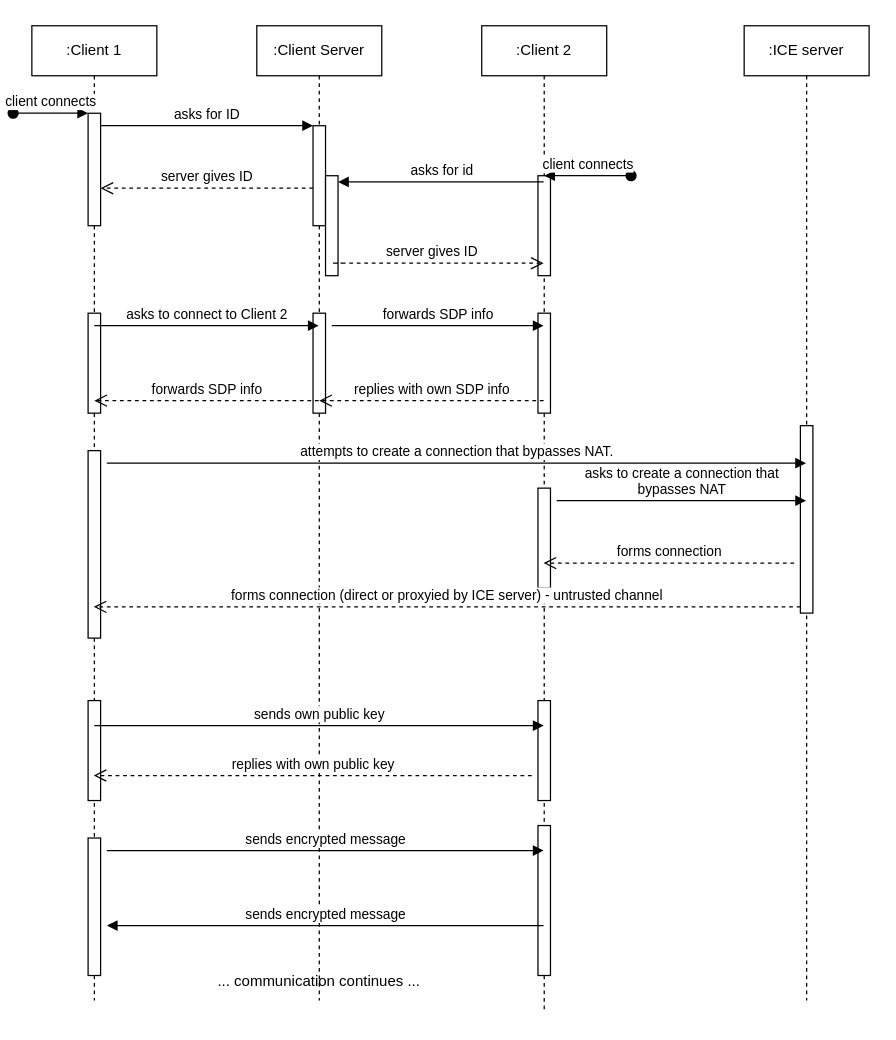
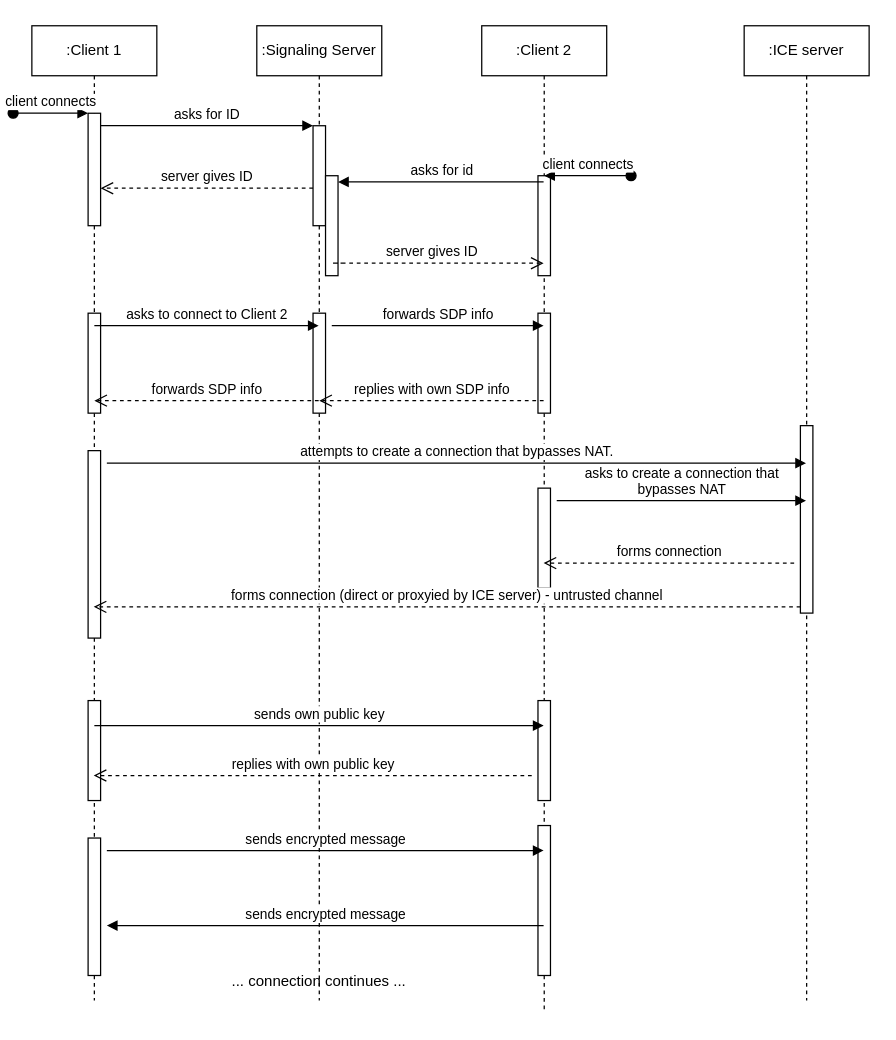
  <mxCell id="0" />
  <mxCell id="1" parent="0" />
  <mxCell id="2" value=":Client 1" style="shape=umlLifeline;perimeter=lifelinePerimeter;whiteSpace=wrap;html=1;container=0;dropTarget=0;collapsible=0;recursiveResize=0;outlineConnect=0;portConstraint=eastwest;newEdgeStyle={&quot;edgeStyle&quot;:&quot;elbowEdgeStyle&quot;,&quot;elbow&quot;:&quot;vertical&quot;,&quot;curved&quot;:0,&quot;rounded&quot;:0};" vertex="1" parent="1"><mxGeometry x="20" y="20" width="100" height="780" as="geometry" /></mxCell>
  <mxCell id="3" value="" style="html=1;points=[];perimeter=orthogonalPerimeter;outlineConnect=0;targetShapes=umlLifeline;portConstraint=eastwest;newEdgeStyle={&quot;edgeStyle&quot;:&quot;elbowEdgeStyle&quot;,&quot;elbow&quot;:&quot;vertical&quot;,&quot;curved&quot;:0,&quot;rounded&quot;:0};" vertex="1" parent="2"><mxGeometry x="45" y="70" width="10" height="90" as="geometry" /></mxCell>
  <mxCell id="4" value="client connects" style="html=1;verticalAlign=bottom;startArrow=oval;endArrow=block;startSize=8;edgeStyle=elbowEdgeStyle;elbow=vertical;curved=0;rounded=0;" edge="1" parent="2" target="3"><mxGeometry relative="1" as="geometry"><mxPoint x="-15" y="70" as="sourcePoint" /></mxGeometry></mxCell>
  <mxCell id="5" value="" style="html=1;points=[[0,0,0,0,5],[0,1,0,0,-5],[1,0,0,0,5],[1,1,0,0,-5]];perimeter=orthogonalPerimeter;outlineConnect=0;targetShapes=umlLifeline;portConstraint=eastwest;newEdgeStyle={&quot;curved&quot;:0,&quot;rounded&quot;:0};" vertex="1" parent="2"><mxGeometry x="45" y="230" width="10" height="80" as="geometry" /></mxCell>
  <mxCell id="6" value="" style="html=1;points=[[0,0,0,0,5],[0,1,0,0,-5],[1,0,0,0,5],[1,1,0,0,-5]];perimeter=orthogonalPerimeter;outlineConnect=0;targetShapes=umlLifeline;portConstraint=eastwest;newEdgeStyle={&quot;curved&quot;:0,&quot;rounded&quot;:0};" vertex="1" parent="2"><mxGeometry x="45" y="340" width="10" height="150" as="geometry" /></mxCell>
  <mxCell id="7" value="" style="html=1;points=[[0,0,0,0,5],[0,1,0,0,-5],[1,0,0,0,5],[1,1,0,0,-5]];perimeter=orthogonalPerimeter;outlineConnect=0;targetShapes=umlLifeline;portConstraint=eastwest;newEdgeStyle={&quot;curved&quot;:0,&quot;rounded&quot;:0};" vertex="1" parent="2"><mxGeometry x="45" y="540" width="10" height="80" as="geometry" /></mxCell>
  <mxCell id="8" value="" style="html=1;points=[[0,0,0,0,5],[0,1,0,0,-5],[1,0,0,0,5],[1,1,0,0,-5]];perimeter=orthogonalPerimeter;outlineConnect=0;targetShapes=umlLifeline;portConstraint=eastwest;newEdgeStyle={&quot;curved&quot;:0,&quot;rounded&quot;:0};" vertex="1" parent="2"><mxGeometry x="45" y="650" width="10" height="110" as="geometry" /></mxCell>
- <mxCell id="9" value=":Client Server" style="shape=umlLifeline;perimeter=lifelinePerimeter;whiteSpace=wrap;html=1;container=0;dropTarget=0;collapsible=0;recursiveResize=0;outlineConnect=0;portConstraint=eastwest;newEdgeStyle={&quot;edgeStyle&quot;:&quot;elbowEdgeStyle&quot;,&quot;elbow&quot;:&quot;vertical&quot;,&quot;curved&quot;:0,&quot;rounded&quot;:0};" vertex="1" parent="1"><mxGeometry x="200" y="20" width="100" height="780" as="geometry" /></mxCell>
+ <mxCell id="9" value=":Signaling Server" style="shape=umlLifeline;perimeter=lifelinePerimeter;whiteSpace=wrap;html=1;container=0;dropTarget=0;collapsible=0;recursiveResize=0;outlineConnect=0;portConstraint=eastwest;newEdgeStyle={&quot;edgeStyle&quot;:&quot;elbowEdgeStyle&quot;,&quot;elbow&quot;:&quot;vertical&quot;,&quot;curved&quot;:0,&quot;rounded&quot;:0};" vertex="1" parent="1"><mxGeometry x="200" y="20" width="100" height="780" as="geometry" /></mxCell>
  <mxCell id="10" value="" style="html=1;points=[];perimeter=orthogonalPerimeter;outlineConnect=0;targetShapes=umlLifeline;portConstraint=eastwest;newEdgeStyle={&quot;edgeStyle&quot;:&quot;elbowEdgeStyle&quot;,&quot;elbow&quot;:&quot;vertical&quot;,&quot;curved&quot;:0,&quot;rounded&quot;:0};" vertex="1" parent="9"><mxGeometry x="45" y="80" width="10" height="80" as="geometry" /></mxCell>
  <mxCell id="11" value="" style="html=1;points=[[0,0,0,0,5],[0,1,0,0,-5],[1,0,0,0,5],[1,1,0,0,-5]];perimeter=orthogonalPerimeter;outlineConnect=0;targetShapes=umlLifeline;portConstraint=eastwest;newEdgeStyle={&quot;curved&quot;:0,&quot;rounded&quot;:0};" vertex="1" parent="9"><mxGeometry x="55" y="120" width="10" height="80" as="geometry" /></mxCell>
  <mxCell id="12" value="" style="html=1;points=[[0,0,0,0,5],[0,1,0,0,-5],[1,0,0,0,5],[1,1,0,0,-5]];perimeter=orthogonalPerimeter;outlineConnect=0;targetShapes=umlLifeline;portConstraint=eastwest;newEdgeStyle={&quot;curved&quot;:0,&quot;rounded&quot;:0};" vertex="1" parent="9"><mxGeometry x="45" y="230" width="10" height="80" as="geometry" /></mxCell>
  <mxCell id="13" value="asks for ID" style="html=1;verticalAlign=bottom;endArrow=block;edgeStyle=elbowEdgeStyle;elbow=vertical;curved=0;rounded=0;" edge="1" parent="1" source="3" target="10"><mxGeometry relative="1" as="geometry"><mxPoint x="175" y="110" as="sourcePoint" /><Array as="points"><mxPoint x="160" y="100" /></Array></mxGeometry></mxCell>
  <mxCell id="14" value="server gives ID" style="html=1;verticalAlign=bottom;endArrow=open;dashed=1;endSize=8;edgeStyle=elbowEdgeStyle;elbow=vertical;curved=0;rounded=0;" edge="1" parent="1" source="10" target="3"><mxGeometry relative="1" as="geometry"><mxPoint x="175" y="185" as="targetPoint" /><Array as="points"><mxPoint x="150" y="150" /><mxPoint x="170" y="260" /></Array></mxGeometry></mxCell>
  <mxCell id="15" value=":Client 2" style="shape=umlLifeline;perimeter=lifelinePerimeter;whiteSpace=wrap;html=1;container=0;dropTarget=0;collapsible=0;recursiveResize=0;outlineConnect=0;portConstraint=eastwest;newEdgeStyle={&quot;edgeStyle&quot;:&quot;elbowEdgeStyle&quot;,&quot;elbow&quot;:&quot;vertical&quot;,&quot;curved&quot;:0,&quot;rounded&quot;:0};" vertex="1" parent="1"><mxGeometry x="380" y="20" width="100" height="790" as="geometry" /></mxCell>
  <mxCell id="16" value="" style="html=1;points=[[0,0,0,0,5],[0,1,0,0,-5],[1,0,0,0,5],[1,1,0,0,-5]];perimeter=orthogonalPerimeter;outlineConnect=0;targetShapes=umlLifeline;portConstraint=eastwest;newEdgeStyle={&quot;curved&quot;:0,&quot;rounded&quot;:0};" vertex="1" parent="15"><mxGeometry x="45" y="120" width="10" height="80" as="geometry" /></mxCell>
  <mxCell id="17" value="" style="html=1;points=[[0,0,0,0,5],[0,1,0,0,-5],[1,0,0,0,5],[1,1,0,0,-5]];perimeter=orthogonalPerimeter;outlineConnect=0;targetShapes=umlLifeline;portConstraint=eastwest;newEdgeStyle={&quot;curved&quot;:0,&quot;rounded&quot;:0};" vertex="1" parent="15"><mxGeometry x="45" y="230" width="10" height="80" as="geometry" /></mxCell>
  <mxCell id="18" value="" style="html=1;points=[[0,0,0,0,5],[0,1,0,0,-5],[1,0,0,0,5],[1,1,0,0,-5]];perimeter=orthogonalPerimeter;outlineConnect=0;targetShapes=umlLifeline;portConstraint=eastwest;newEdgeStyle={&quot;curved&quot;:0,&quot;rounded&quot;:0};" vertex="1" parent="15"><mxGeometry x="45" y="370" width="10" height="80" as="geometry" /></mxCell>
  <mxCell id="19" value="" style="html=1;points=[[0,0,0,0,5],[0,1,0,0,-5],[1,0,0,0,5],[1,1,0,0,-5]];perimeter=orthogonalPerimeter;outlineConnect=0;targetShapes=umlLifeline;portConstraint=eastwest;newEdgeStyle={&quot;curved&quot;:0,&quot;rounded&quot;:0};" vertex="1" parent="15"><mxGeometry x="45" y="540" width="10" height="80" as="geometry" /></mxCell>
  <mxCell id="20" value="" style="html=1;points=[[0,0,0,0,5],[0,1,0,0,-5],[1,0,0,0,5],[1,1,0,0,-5]];perimeter=orthogonalPerimeter;outlineConnect=0;targetShapes=umlLifeline;portConstraint=eastwest;newEdgeStyle={&quot;curved&quot;:0,&quot;rounded&quot;:0};" vertex="1" parent="15"><mxGeometry x="45" y="640" width="10" height="120" as="geometry" /></mxCell>
  <mxCell id="21" value="client connects" style="html=1;verticalAlign=bottom;startArrow=oval;startFill=1;endArrow=block;startSize=8;curved=0;rounded=0;" edge="1" parent="1"><mxGeometry width="60" relative="1" as="geometry"><mxPoint x="499.5" y="140" as="sourcePoint" /><mxPoint x="430" y="140" as="targetPoint" /></mxGeometry></mxCell>
  <mxCell id="22" value="asks for id" style="html=1;verticalAlign=bottom;endArrow=block;curved=0;rounded=0;entryX=1;entryY=0;entryDx=0;entryDy=5;entryPerimeter=0;" edge="1" parent="1" source="15" target="11"><mxGeometry width="80" relative="1" as="geometry"><mxPoint x="310" y="150" as="sourcePoint" /><mxPoint x="390" y="150" as="targetPoint" /></mxGeometry></mxCell>
  <mxCell id="23" value="server gives ID" style="html=1;verticalAlign=bottom;endArrow=open;dashed=1;endSize=8;edgeStyle=elbowEdgeStyle;elbow=vertical;curved=0;rounded=0;" edge="1" parent="1" target="15"><mxGeometry relative="1" as="geometry"><mxPoint x="100" y="220" as="targetPoint" /><Array as="points"><mxPoint x="260" y="210" /><mxPoint x="195" y="330" /></Array><mxPoint x="270" y="210" as="sourcePoint" /></mxGeometry></mxCell>
  <mxCell id="24" value="asks to connect to Client 2" style="html=1;verticalAlign=bottom;endArrow=block;curved=0;rounded=0;" edge="1" parent="1" target="9"><mxGeometry width="80" relative="1" as="geometry"><mxPoint x="70" y="260" as="sourcePoint" /><mxPoint x="150" y="260" as="targetPoint" /></mxGeometry></mxCell>
  <mxCell id="25" value="forwards SDP info" style="html=1;verticalAlign=bottom;endArrow=block;curved=0;rounded=0;" edge="1" parent="1" target="15"><mxGeometry width="80" relative="1" as="geometry"><mxPoint x="260" y="260" as="sourcePoint" /><mxPoint x="340" y="260" as="targetPoint" /></mxGeometry></mxCell>
  <mxCell id="26" value="replies with own SDP info" style="html=1;verticalAlign=bottom;endArrow=open;dashed=1;endSize=8;curved=0;rounded=0;" edge="1" parent="1" source="15"><mxGeometry relative="1" as="geometry"><mxPoint x="330" y="320" as="sourcePoint" /><mxPoint x="250" y="320" as="targetPoint" /></mxGeometry></mxCell>
  <mxCell id="27" value="forwards SDP info" style="html=1;verticalAlign=bottom;endArrow=open;dashed=1;endSize=8;curved=0;rounded=0;" edge="1" parent="1" source="9"><mxGeometry relative="1" as="geometry"><mxPoint x="150" y="320" as="sourcePoint" /><mxPoint x="70" y="320" as="targetPoint" /></mxGeometry></mxCell>
  <mxCell id="28" value=":ICE server" style="shape=umlLifeline;perimeter=lifelinePerimeter;whiteSpace=wrap;html=1;container=0;dropTarget=0;collapsible=0;recursiveResize=0;outlineConnect=0;portConstraint=eastwest;newEdgeStyle={&quot;edgeStyle&quot;:&quot;elbowEdgeStyle&quot;,&quot;elbow&quot;:&quot;vertical&quot;,&quot;curved&quot;:0,&quot;rounded&quot;:0};" vertex="1" parent="1"><mxGeometry x="590" y="20" width="100" height="780" as="geometry" /></mxCell>
  <mxCell id="29" value="" style="html=1;points=[[0,0,0,0,5],[0,1,0,0,-5],[1,0,0,0,5],[1,1,0,0,-5]];perimeter=orthogonalPerimeter;outlineConnect=0;targetShapes=umlLifeline;portConstraint=eastwest;newEdgeStyle={&quot;curved&quot;:0,&quot;rounded&quot;:0};" vertex="1" parent="28"><mxGeometry x="45" y="320" width="10" height="150" as="geometry" /></mxCell>
  <mxCell id="30" value="attempts to create a connection that bypasses NAT." style="html=1;verticalAlign=bottom;endArrow=block;curved=0;rounded=0;" edge="1" parent="1" target="28"><mxGeometry width="80" relative="1" as="geometry"><mxPoint x="80" y="370" as="sourcePoint" /><mxPoint x="160" y="370" as="targetPoint" /></mxGeometry></mxCell>
  <mxCell id="31" value="&lt;div&gt;asks to create a connection that&lt;/div&gt;&lt;div&gt;bypasses NAT&lt;/div&gt;" style="html=1;verticalAlign=bottom;endArrow=block;curved=0;rounded=0;" edge="1" parent="1" target="28"><mxGeometry width="80" relative="1" as="geometry"><mxPoint x="440" y="400" as="sourcePoint" /><mxPoint x="520" y="400" as="targetPoint" /></mxGeometry></mxCell>
  <mxCell id="32" value="forms connection" style="html=1;verticalAlign=bottom;endArrow=open;dashed=1;endSize=8;curved=0;rounded=0;" edge="1" parent="1" target="15"><mxGeometry relative="1" as="geometry"><mxPoint x="630" y="450" as="sourcePoint" /><mxPoint x="550" y="450" as="targetPoint" /></mxGeometry></mxCell>
  <mxCell id="33" value="forms connection (direct or proxyied by ICE server) - untrusted channel" style="html=1;verticalAlign=bottom;endArrow=open;dashed=1;endSize=8;curved=0;rounded=0;exitX=0;exitY=1;exitDx=0;exitDy=-5;exitPerimeter=0;" edge="1" parent="1" source="29" target="2"><mxGeometry relative="1" as="geometry"><mxPoint x="640" y="480" as="sourcePoint" /><mxPoint x="560" y="480" as="targetPoint" /></mxGeometry></mxCell>
  <mxCell id="34" value="sends own public key" style="html=1;verticalAlign=bottom;endArrow=block;curved=0;rounded=0;" edge="1" parent="1" target="15"><mxGeometry width="80" relative="1" as="geometry"><mxPoint x="70" y="580" as="sourcePoint" /><mxPoint x="150" y="580" as="targetPoint" /></mxGeometry></mxCell>
  <mxCell id="35" value="replies with own public key" style="html=1;verticalAlign=bottom;endArrow=open;dashed=1;endSize=8;curved=0;rounded=0;" edge="1" parent="1" target="2"><mxGeometry relative="1" as="geometry"><mxPoint x="420" y="620" as="sourcePoint" /><mxPoint x="340" y="620" as="targetPoint" /></mxGeometry></mxCell>
  <mxCell id="36" value="sends encrypted message" style="html=1;verticalAlign=bottom;endArrow=block;curved=0;rounded=0;" edge="1" parent="1" target="15"><mxGeometry width="80" relative="1" as="geometry"><mxPoint x="80" y="680" as="sourcePoint" /><mxPoint x="160" y="680" as="targetPoint" /></mxGeometry></mxCell>
  <mxCell id="37" value="&lt;div&gt;sends encrypted message&lt;/div&gt;" style="html=1;verticalAlign=bottom;endArrow=block;curved=0;rounded=0;" edge="1" parent="1" source="15"><mxGeometry width="80" relative="1" as="geometry"><mxPoint x="270" y="730" as="sourcePoint" /><mxPoint x="80" y="740" as="targetPoint" /></mxGeometry></mxCell>
- <mxCell id="38" value="... communication continues ..." style="text;html=1;align=center;verticalAlign=middle;whiteSpace=wrap;rounded=0;" vertex="1" parent="1"><mxGeometry x="130" y="770" width="240" height="30" as="geometry" /></mxCell>
+ <mxCell id="38" value="... connection continues ..." style="text;html=1;align=center;verticalAlign=middle;whiteSpace=wrap;rounded=0;" vertex="1" parent="1"><mxGeometry x="130" y="770" width="240" height="30" as="geometry" /></mxCell>
